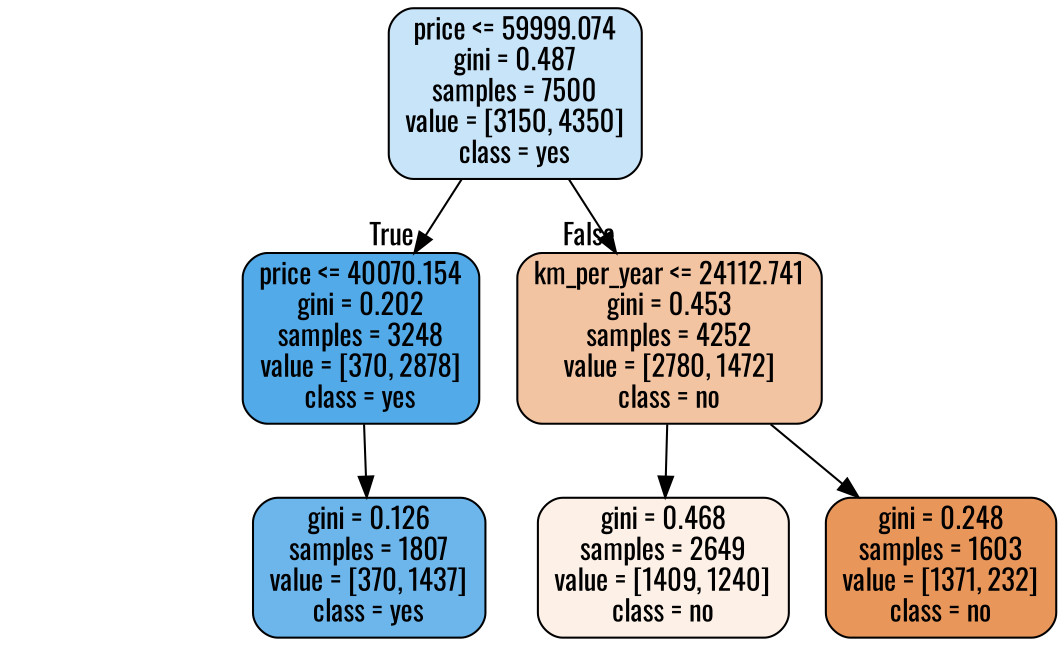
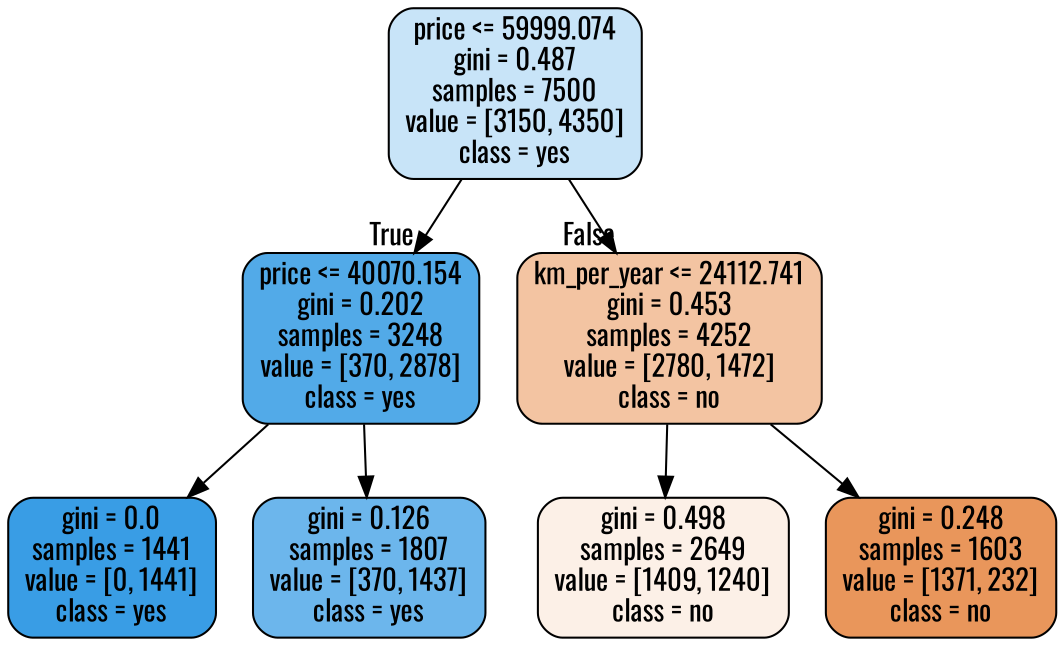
  digraph {
    fontname=Oswald
    node [color=black fontname=Oswald shape=box style="filled, rounded"]
    edge [fontname=Oswald]
    n1 [fillcolor="#c8e4f8" label="price <= 59999.074\ngini = 0.487\nsamples = 7500\nvalue = [3150, 4350]\nclass = yes"]
    n2 [fillcolor="#52aae8" label="price <= 40070.154\ngini = 0.202\nsamples = 3248\nvalue = [370, 2878]\nclass = yes"]
    n3 [fillcolor="#f3c4a2" label="km_per_year <= 24112.741\ngini = 0.453\nsamples = 4252\nvalue = [2780, 1472]\nclass = no"]
+   n4 [fillcolor="#399de5" label="gini = 0.0\nsamples = 1441\nvalue = [0, 1441]\nclass = yes"]
    n5 [fillcolor="#6cb6ec" label="gini = 0.126\nsamples = 1807\nvalue = [370, 1437]\nclass = yes"]
-   n6 [fillcolor="#fcf0e7" label="gini = 0.468\nsamples = 2649\nvalue = [1409, 1240]\nclass = no"]
+   n6 [fillcolor="#fcf0e7" label="gini = 0.498\nsamples = 2649\nvalue = [1409, 1240]\nclass = no"]
    n7 [fillcolor="#e9965b" label="gini = 0.248\nsamples = 1603\nvalue = [1371, 232]\nclass = no"]
    n1 -> n2 [headlabel=True labelangle=45 labeldistance=2.5]
    n1 -> n3 [headlabel=False labelangle=-45 labeldistance=2.5]
+   n2 -> n4
    n2 -> n5
    n3 -> n6
    n3 -> n7
  }
